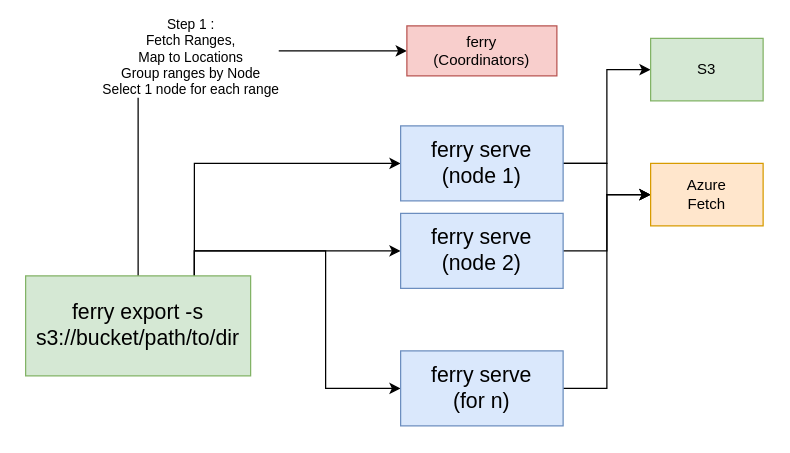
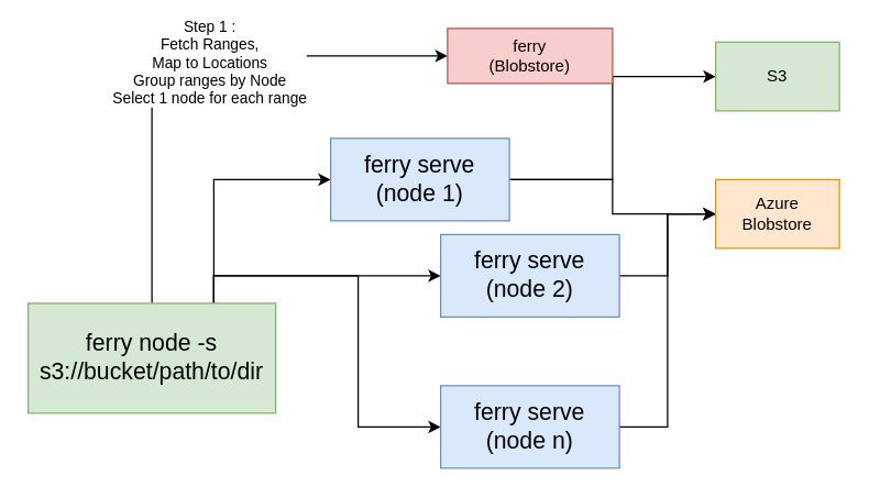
  <mxCell id="0" />
  <mxCell id="1" parent="0" />
  <mxCell id="2" style="edgeStyle=orthogonalEdgeStyle;rounded=0;orthogonalLoop=1;jettySize=auto;html=1;exitX=0.5;exitY=0;exitDx=0;exitDy=0;entryX=0;entryY=0.5;entryDx=0;entryDy=0;" edge="1" parent="1" source="7" target="15"><mxGeometry relative="1" as="geometry" /></mxCell>
  <mxCell id="3" value="Step 1 : &lt;br&gt;Fetch Ranges,&lt;br&gt;Map to Locations&lt;br&gt;Group ranges by Node&lt;br&gt;Select 1 node for each range&lt;br&gt;" style="edgeLabel;html=1;align=center;verticalAlign=middle;resizable=0;points=[];" vertex="1" connectable="0" parent="2"><mxGeometry x="0.12" y="-4" relative="1" as="geometry"><mxPoint as="offset" /></mxGeometry></mxCell>
  <mxCell id="4" style="edgeStyle=orthogonalEdgeStyle;rounded=0;orthogonalLoop=1;jettySize=auto;html=1;exitX=0.75;exitY=0;exitDx=0;exitDy=0;entryX=0;entryY=0.5;entryDx=0;entryDy=0;" edge="1" parent="1" source="7" target="10"><mxGeometry relative="1" as="geometry" /></mxCell>
  <mxCell id="5" style="edgeStyle=orthogonalEdgeStyle;rounded=0;orthogonalLoop=1;jettySize=auto;html=1;exitX=0.75;exitY=0;exitDx=0;exitDy=0;" edge="1" parent="1" source="7" target="12"><mxGeometry relative="1" as="geometry" /></mxCell>
  <mxCell id="6" style="edgeStyle=orthogonalEdgeStyle;rounded=0;orthogonalLoop=1;jettySize=auto;html=1;exitX=0.75;exitY=0;exitDx=0;exitDy=0;entryX=0;entryY=0.5;entryDx=0;entryDy=0;" edge="1" parent="1" source="7" target="14"><mxGeometry relative="1" as="geometry" /></mxCell>
- <mxCell id="7" value="&lt;font style=&quot;font-size: 17px&quot;&gt;ferry export -s s3://bucket/path/to/dir&lt;/font&gt;" style="rounded=0;whiteSpace=wrap;html=1;fillColor=#d5e8d4;strokeColor=#82b366;" vertex="1" parent="1"><mxGeometry x="20" y="220" width="180" height="80" as="geometry" /></mxCell>
+ <mxCell id="7" value="&lt;font style=&quot;font-size: 17px&quot;&gt;ferry node -s s3://bucket/path/to/dir&lt;/font&gt;" style="rounded=0;whiteSpace=wrap;html=1;fillColor=#d5e8d4;strokeColor=#82b366;" vertex="1" parent="1"><mxGeometry x="20" y="220" width="180" height="80" as="geometry" /></mxCell>
  <mxCell id="8" style="edgeStyle=orthogonalEdgeStyle;rounded=0;orthogonalLoop=1;jettySize=auto;html=1;exitX=1;exitY=0.5;exitDx=0;exitDy=0;entryX=0;entryY=0.5;entryDx=0;entryDy=0;" edge="1" parent="1" source="10" target="16"><mxGeometry relative="1" as="geometry" /></mxCell>
  <mxCell id="9" style="edgeStyle=orthogonalEdgeStyle;rounded=0;orthogonalLoop=1;jettySize=auto;html=1;exitX=1;exitY=0.5;exitDx=0;exitDy=0;entryX=0;entryY=0.5;entryDx=0;entryDy=0;" edge="1" parent="1" source="10" target="17"><mxGeometry relative="1" as="geometry" /></mxCell>
- <mxCell id="10" value="&lt;font style=&quot;font-size: 17px&quot;&gt;ferry serve&lt;br&gt;(node 1)&lt;br&gt;&lt;/font&gt;" style="rounded=0;whiteSpace=wrap;html=1;fillColor=#dae8fc;strokeColor=#6c8ebf;" vertex="1" parent="1"><mxGeometry x="320" y="100" width="130" height="60" as="geometry" /></mxCell>
+ <mxCell id="10" value="&lt;font style=&quot;font-size: 17px&quot;&gt;ferry serve&lt;br&gt;(node 1)&lt;br&gt;&lt;/font&gt;" style="rounded=0;whiteSpace=wrap;html=1;fillColor=#dae8fc;strokeColor=#6c8ebf;" vertex="1" parent="1"><mxGeometry x="240" y="100" width="130" height="60" as="geometry" /></mxCell>
  <mxCell id="11" style="edgeStyle=orthogonalEdgeStyle;rounded=0;orthogonalLoop=1;jettySize=auto;html=1;exitX=1;exitY=0.5;exitDx=0;exitDy=0;entryX=0;entryY=0.5;entryDx=0;entryDy=0;" edge="1" parent="1" source="12" target="17"><mxGeometry relative="1" as="geometry" /></mxCell>
  <mxCell id="12" value="&lt;font style=&quot;font-size: 17px&quot;&gt;ferry serve&lt;br&gt;(node 2)&lt;br&gt;&lt;/font&gt;" style="rounded=0;whiteSpace=wrap;html=1;fillColor=#dae8fc;strokeColor=#6c8ebf;" vertex="1" parent="1"><mxGeometry x="320" y="170" width="130" height="60" as="geometry" /></mxCell>
  <mxCell id="13" style="edgeStyle=orthogonalEdgeStyle;rounded=0;orthogonalLoop=1;jettySize=auto;html=1;exitX=1;exitY=0.5;exitDx=0;exitDy=0;entryX=0;entryY=0.5;entryDx=0;entryDy=0;" edge="1" parent="1" source="14" target="17"><mxGeometry relative="1" as="geometry" /></mxCell>
- <mxCell id="14" value="&lt;font style=&quot;font-size: 17px&quot;&gt;ferry serve&lt;br&gt;(for n)&lt;br&gt;&lt;/font&gt;" style="rounded=0;whiteSpace=wrap;html=1;fillColor=#dae8fc;strokeColor=#6c8ebf;" vertex="1" parent="1"><mxGeometry x="320" y="280" width="130" height="60" as="geometry" /></mxCell>
- <mxCell id="15" value="&lt;span&gt;ferry&lt;/span&gt;&lt;br&gt;&lt;span&gt;(Coordinators)&lt;/span&gt;" style="rounded=0;whiteSpace=wrap;html=1;fillColor=#f8cecc;strokeColor=#b85450;" vertex="1" parent="1"><mxGeometry x="325" y="20" width="120" height="40" as="geometry" /></mxCell>
+ <mxCell id="14" value="&lt;font style=&quot;font-size: 17px&quot;&gt;ferry serve&lt;br&gt;(node n)&lt;br&gt;&lt;/font&gt;" style="rounded=0;whiteSpace=wrap;html=1;fillColor=#dae8fc;strokeColor=#6c8ebf;" vertex="1" parent="1"><mxGeometry x="320" y="280" width="130" height="60" as="geometry" /></mxCell>
+ <mxCell id="15" value="&lt;span&gt;ferry&lt;/span&gt;&lt;br&gt;&lt;span&gt;(Blobstore)&lt;/span&gt;" style="rounded=0;whiteSpace=wrap;html=1;fillColor=#f8cecc;strokeColor=#b85450;" vertex="1" parent="1"><mxGeometry x="325" y="20" width="120" height="40" as="geometry" /></mxCell>
  <mxCell id="16" value="S3" style="rounded=0;whiteSpace=wrap;html=1;fillColor=#d5e8d4;strokeColor=#82b366;" vertex="1" parent="1"><mxGeometry x="520" y="30" width="90" height="50" as="geometry" /></mxCell>
- <mxCell id="17" value="Azure&lt;br&gt;Fetch" style="rounded=0;whiteSpace=wrap;html=1;fillColor=#ffe6cc;strokeColor=#d79b00;" vertex="1" parent="1"><mxGeometry x="520" y="130" width="90" height="50" as="geometry" /></mxCell>
+ <mxCell id="17" value="Azure&lt;br&gt;Blobstore" style="rounded=0;whiteSpace=wrap;html=1;fillColor=#ffe6cc;strokeColor=#d79b00;" vertex="1" parent="1"><mxGeometry x="520" y="130" width="90" height="50" as="geometry" /></mxCell>
